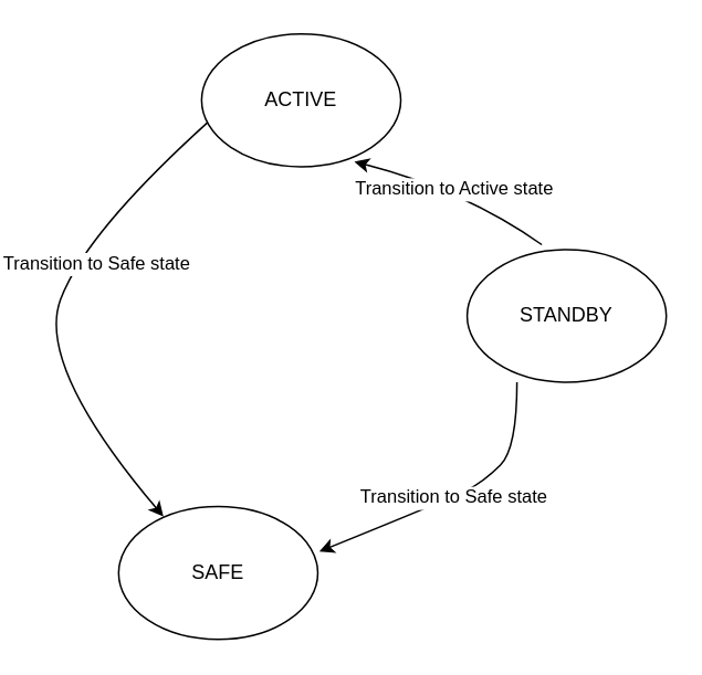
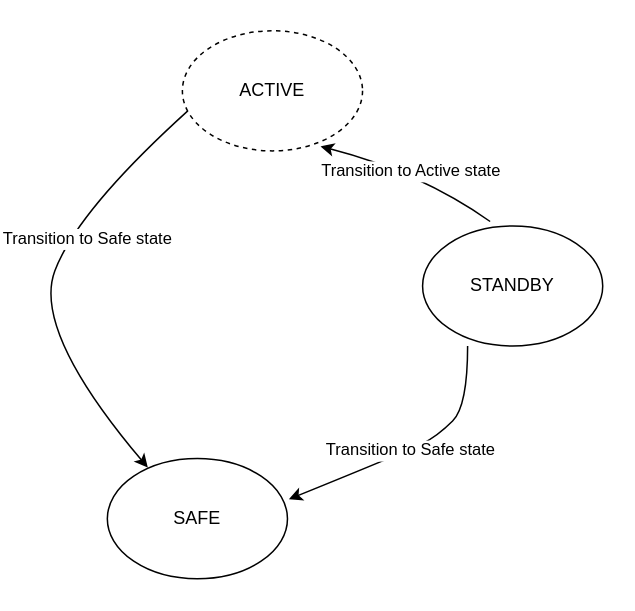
  <mxCell id="0" />
  <mxCell id="1" parent="0" />
  <mxCell id="2" value="Transition to Active state" style="curved=1;startArrow=none;;exitX=0.375;exitY=-0.037;entryX=0.767;entryY=0.963;entryDx=0;entryDy=0;entryPerimeter=0;exitDx=0;exitDy=0;exitPerimeter=0;" parent="1" source="6" target="5" edge="1"><mxGeometry relative="1" as="geometry"><Array as="points"><mxPoint x="278" y="114" /></Array><mxPoint x="294.24" y="148" as="sourcePoint" /><mxPoint x="226.4" y="84" as="targetPoint" /></mxGeometry></mxCell>
  <mxCell id="3" value="Transition to Safe state" style="curved=1;startArrow=none;;exitX=0.033;exitY=0.663;entryX=0.225;entryY=0.075;exitDx=0;exitDy=0;entryDx=0;entryDy=0;exitPerimeter=0;entryPerimeter=0;" parent="1" source="5" target="7" edge="1"><mxGeometry x="-0.248" y="13" relative="1" as="geometry"><Array as="points"><mxPoint x="50" y="140" /><mxPoint x="20" y="220" /></Array><mxPoint x="140" y="62" as="sourcePoint" /><mxPoint x="157" y="268" as="targetPoint" /><mxPoint as="offset" /></mxGeometry></mxCell>
  <mxCell id="4" value="Transition to Safe state" style="curved=1;startArrow=none;;exitX=0.25;exitY=1;entryX=1.008;entryY=0.338;exitDx=0;exitDy=0;exitPerimeter=0;entryDx=0;entryDy=0;entryPerimeter=0;" parent="1" source="6" target="7" edge="1"><mxGeometry relative="1" as="geometry"><Array as="points"><mxPoint x="310" y="270" /><mxPoint x="290" y="290" /><mxPoint x="270" y="300" /></Array><mxPoint x="237.3" y="182" as="sourcePoint" /><mxPoint x="157" y="254.667" as="targetPoint" /></mxGeometry></mxCell>
- <mxCell id="5" value="ACTIVE" style="ellipse;whiteSpace=wrap;html=1;" vertex="1" parent="1"><mxGeometry x="120" y="20" width="120" height="80" as="geometry" /></mxCell>
+ <mxCell id="5" value="ACTIVE" style="ellipse;whiteSpace=wrap;html=1;dashed=1;" vertex="1" parent="1"><mxGeometry x="120" y="20" width="120" height="80" as="geometry" /></mxCell>
  <mxCell id="6" value="STANDBY" style="ellipse;whiteSpace=wrap;html=1;" vertex="1" parent="1"><mxGeometry x="280" y="150" width="120" height="80" as="geometry" /></mxCell>
  <mxCell id="7" value="SAFE" style="ellipse;whiteSpace=wrap;html=1;" vertex="1" parent="1"><mxGeometry x="70" y="305" width="120" height="80" as="geometry" /></mxCell>
